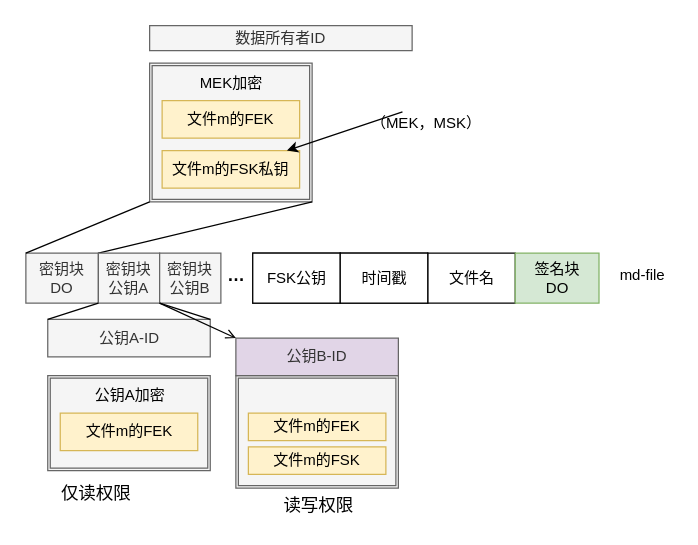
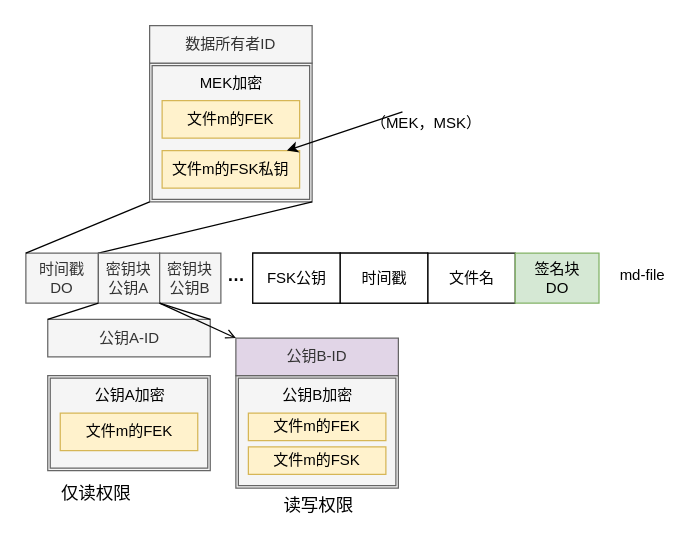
  <mxCell id="0" />
  <mxCell id="1" parent="0" />
  <mxCell id="2" value="" style="shape=ext;double=1;rounded=0;whiteSpace=wrap;html=1;fillColor=#f5f5f5;strokeColor=#666666;fontColor=#333333;" vertex="1" parent="1"><mxGeometry x="119" y="50" width="130" height="111" as="geometry" /></mxCell>
  <mxCell id="3" value="文件m的FSK私钥" style="rounded=0;whiteSpace=wrap;html=1;fillColor=#fff2cc;strokeColor=#d6b656;" vertex="1" parent="1"><mxGeometry x="129" y="120" width="110" height="30" as="geometry" /></mxCell>
  <mxCell id="4" value="文件m的FEK" style="rounded=0;whiteSpace=wrap;html=1;fillColor=#fff2cc;strokeColor=#d6b656;" vertex="1" parent="1"><mxGeometry x="129" y="80" width="110" height="30" as="geometry" /></mxCell>
  <mxCell id="5" value="MEK加密" style="text;html=1;align=center;verticalAlign=middle;resizable=0;points=[];autosize=1;" vertex="1" parent="1"><mxGeometry x="149" y="56" width="70" height="20" as="geometry" /></mxCell>
- <mxCell id="6" value="数据所有者ID" style="rounded=0;whiteSpace=wrap;html=1;fillColor=#f5f5f5;strokeColor=#666666;fontColor=#333333;" vertex="1" parent="1"><mxGeometry x="119" y="20" width="210" height="20" as="geometry" /></mxCell>
- <mxCell id="7" value="密钥块&lt;br&gt;DO" style="rounded=0;whiteSpace=wrap;html=1;fillColor=#f5f5f5;strokeColor=#666666;fontColor=#333333;" vertex="1" parent="1"><mxGeometry x="20" y="202" width="58" height="40" as="geometry" /></mxCell>
+ <mxCell id="6" value="数据所有者ID" style="rounded=0;whiteSpace=wrap;html=1;fillColor=#f5f5f5;strokeColor=#666666;fontColor=#333333;" vertex="1" parent="1"><mxGeometry x="119" y="20" width="130" height="30" as="geometry" /></mxCell>
+ <mxCell id="7" value="时间戳&lt;br&gt;DO" style="rounded=0;whiteSpace=wrap;html=1;fillColor=#f5f5f5;strokeColor=#666666;fontColor=#333333;" vertex="1" parent="1"><mxGeometry x="20" y="202" width="58" height="40" as="geometry" /></mxCell>
  <mxCell id="8" value="FSK公钥" style="rounded=0;whiteSpace=wrap;html=1;" vertex="1" parent="1"><mxGeometry x="201.5" y="202" width="70" height="40" as="geometry" /></mxCell>
  <mxCell id="9" value="时间戳" style="rounded=0;whiteSpace=wrap;html=1;" vertex="1" parent="1"><mxGeometry x="271.5" y="202" width="70" height="40" as="geometry" /></mxCell>
  <mxCell id="10" value="文件名" style="rounded=0;whiteSpace=wrap;html=1;" vertex="1" parent="1"><mxGeometry x="341.5" y="202" width="70" height="40" as="geometry" /></mxCell>
  <mxCell id="11" value="签名块&lt;br&gt;DO" style="rounded=0;whiteSpace=wrap;html=1;fillColor=#d5e8d4;strokeColor=#82b366;" vertex="1" parent="1"><mxGeometry x="411.5" y="202" width="67" height="40" as="geometry" /></mxCell>
  <mxCell id="12" value="FSK公钥" style="rounded=0;whiteSpace=wrap;html=1;" vertex="1" parent="1"><mxGeometry x="201.5" y="202" width="70" height="40" as="geometry" /></mxCell>
  <mxCell id="13" value="时间戳" style="rounded=0;whiteSpace=wrap;html=1;" vertex="1" parent="1"><mxGeometry x="271.5" y="202" width="70" height="40" as="geometry" /></mxCell>
  <mxCell id="14" value="" style="endArrow=none;html=1;entryX=0;entryY=1;entryDx=0;entryDy=0;exitX=0;exitY=0;exitDx=0;exitDy=0;" edge="1" parent="1" source="7" target="2"><mxGeometry width="50" height="50" relative="1" as="geometry"><mxPoint x="272" y="204" as="sourcePoint" /><mxPoint x="322" y="154" as="targetPoint" /></mxGeometry></mxCell>
  <mxCell id="15" value="" style="endArrow=none;html=1;entryX=1;entryY=1;entryDx=0;entryDy=0;exitX=1;exitY=0;exitDx=0;exitDy=0;" edge="1" parent="1" source="7" target="2"><mxGeometry width="50" height="50" relative="1" as="geometry"><mxPoint x="124" y="205" as="sourcePoint" /><mxPoint x="322" y="154" as="targetPoint" /></mxGeometry></mxCell>
  <mxCell id="16" value="（MEK，MSK）" style="text;html=1;align=center;verticalAlign=middle;resizable=0;points=[];autosize=1;" vertex="1" parent="1"><mxGeometry x="291" y="89" width="98" height="18" as="geometry" /></mxCell>
  <mxCell id="17" value="" style="endArrow=classic;html=1;exitX=0.309;exitY=0;exitDx=0;exitDy=0;exitPerimeter=0;" edge="1" parent="1" source="16" target="3"><mxGeometry width="50" height="50" relative="1" as="geometry"><mxPoint x="118" y="201" as="sourcePoint" /><mxPoint x="168" y="151" as="targetPoint" /></mxGeometry></mxCell>
  <mxCell id="18" value="md-file" style="text;html=1;align=center;verticalAlign=middle;resizable=0;points=[];autosize=1;" vertex="1" parent="1"><mxGeometry x="490" y="210.5" width="46" height="18" as="geometry" /></mxCell>
  <mxCell id="19" value="密钥块&lt;br&gt;公钥A" style="rounded=0;whiteSpace=wrap;html=1;fillColor=#f5f5f5;strokeColor=#666666;fontColor=#333333;" vertex="1" parent="1"><mxGeometry x="78" y="202" width="49" height="40" as="geometry" /></mxCell>
  <mxCell id="20" value="密钥块&lt;br&gt;公钥B" style="rounded=0;whiteSpace=wrap;html=1;fillColor=#f5f5f5;strokeColor=#666666;fontColor=#333333;" vertex="1" parent="1"><mxGeometry x="127" y="202" width="49" height="40" as="geometry" /></mxCell>
  <mxCell id="21" value="…" style="text;html=1;align=center;verticalAlign=middle;resizable=0;points=[];autosize=1;fontStyle=1;fontSize=14;" vertex="1" parent="1"><mxGeometry x="176" y="209" width="24" height="21" as="geometry" /></mxCell>
  <mxCell id="22" value="" style="shape=ext;double=1;rounded=0;whiteSpace=wrap;html=1;fillColor=#f5f5f5;strokeColor=#666666;fontColor=#333333;" vertex="1" parent="1"><mxGeometry x="37.5" y="300" width="130" height="76" as="geometry" /></mxCell>
  <mxCell id="23" value="文件m的FEK" style="rounded=0;whiteSpace=wrap;html=1;fillColor=#fff2cc;strokeColor=#d6b656;" vertex="1" parent="1"><mxGeometry x="47.5" y="330" width="110" height="30" as="geometry" /></mxCell>
  <mxCell id="24" value="公钥A加密" style="text;html=1;align=center;verticalAlign=middle;resizable=0;points=[];autosize=1;" vertex="1" parent="1"><mxGeometry x="69.5" y="307" width="66" height="18" as="geometry" /></mxCell>
  <mxCell id="25" value="公钥A-ID" style="rounded=0;whiteSpace=wrap;html=1;fillColor=#f5f5f5;strokeColor=#666666;fontColor=#333333;" vertex="1" parent="1"><mxGeometry x="37.5" y="255" width="130" height="30" as="geometry" /></mxCell>
  <mxCell id="26" value="" style="shape=ext;double=1;rounded=0;whiteSpace=wrap;html=1;fillColor=#f5f5f5;strokeColor=#666666;fontColor=#333333;" vertex="1" parent="1"><mxGeometry x="188" y="300" width="130" height="90" as="geometry" /></mxCell>
  <mxCell id="27" value="文件m的FEK" style="rounded=0;whiteSpace=wrap;html=1;fillColor=#fff2cc;strokeColor=#d6b656;" vertex="1" parent="1"><mxGeometry x="198" y="330" width="110" height="22" as="geometry" /></mxCell>
+ <mxCell id="28" value="公钥B加密" style="text;html=1;align=center;verticalAlign=middle;resizable=0;points=[];autosize=1;" vertex="1" parent="1"><mxGeometry x="220" y="307" width="66" height="18" as="geometry" /></mxCell>
  <mxCell id="29" value="公钥B-ID" style="rounded=0;whiteSpace=wrap;html=1;fillColor=#e1d5e7;strokeColor=#666666;fontColor=#333333;" vertex="1" parent="1"><mxGeometry x="188" y="270" width="130" height="30" as="geometry" /></mxCell>
  <mxCell id="30" value="文件m的FSK" style="rounded=0;whiteSpace=wrap;html=1;fillColor=#fff2cc;strokeColor=#d6b656;" vertex="1" parent="1"><mxGeometry x="198" y="357" width="110" height="22" as="geometry" /></mxCell>
  <mxCell id="31" value="" style="endArrow=none;html=1;fontSize=14;entryX=0;entryY=1;entryDx=0;entryDy=0;exitX=0;exitY=0;exitDx=0;exitDy=0;" edge="1" parent="1" source="25" target="19"><mxGeometry width="50" height="50" relative="1" as="geometry"><mxPoint x="146" y="356" as="sourcePoint" /><mxPoint x="81" y="251" as="targetPoint" /></mxGeometry></mxCell>
  <mxCell id="32" value="" style="endArrow=none;html=1;fontSize=14;entryX=1;entryY=1;entryDx=0;entryDy=0;exitX=1;exitY=0;exitDx=0;exitDy=0;" edge="1" parent="1" source="25" target="19"><mxGeometry width="50" height="50" relative="1" as="geometry"><mxPoint x="146" y="356" as="sourcePoint" /><mxPoint x="196" y="306" as="targetPoint" /></mxGeometry></mxCell>
  <mxCell id="33" value="" style="endArrow=open;html=1;fontSize=14;entryX=0;entryY=0;entryDx=0;entryDy=0;exitX=1;exitY=1;exitDx=0;exitDy=0;" edge="1" parent="1" source="19" target="29"><mxGeometry width="50" height="50" relative="1" as="geometry"><mxPoint x="146" y="356" as="sourcePoint" /><mxPoint x="196" y="306" as="targetPoint" /></mxGeometry></mxCell>
  <mxCell id="34" value="仅读权限" style="text;html=1;align=center;verticalAlign=middle;resizable=0;points=[];autosize=1;fontSize=14;" vertex="1" parent="1"><mxGeometry x="43" y="383" width="66" height="21" as="geometry" /></mxCell>
  <mxCell id="35" value="读写权限" style="text;html=1;align=center;verticalAlign=middle;resizable=0;points=[];autosize=1;fontSize=14;" vertex="1" parent="1"><mxGeometry x="221" y="393" width="66" height="21" as="geometry" /></mxCell>
